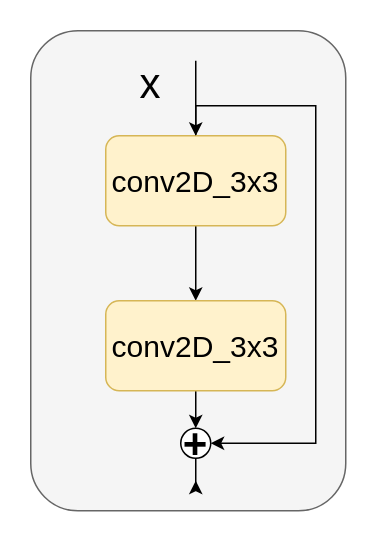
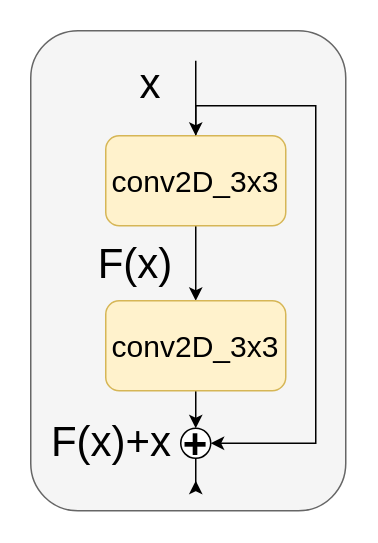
  <mxCell id="0" />
  <mxCell id="1" parent="0" />
  <mxCell id="2" value="" style="rounded=1;whiteSpace=wrap;html=1;fontSize=20;fillColor=#f5f5f5;fontColor=#333333;strokeColor=#666666;" vertex="1" parent="1"><mxGeometry x="20" y="20" width="210" height="320" as="geometry" /></mxCell>
  <mxCell id="3" style="edgeStyle=orthogonalEdgeStyle;rounded=0;orthogonalLoop=1;jettySize=auto;html=1;fontSize=20;" edge="1" parent="1" source="5" target="7"><mxGeometry relative="1" as="geometry" /></mxCell>
  <mxCell id="4" style="edgeStyle=orthogonalEdgeStyle;rounded=0;orthogonalLoop=1;jettySize=auto;html=1;entryX=1;entryY=0.5;entryDx=0;entryDy=0;fontSize=28;" edge="1" parent="1" source="5" target="9"><mxGeometry relative="1" as="geometry"><Array as="points"><mxPoint x="130" y="70" /><mxPoint x="210" y="70" /><mxPoint x="210" y="295" /></Array></mxGeometry></mxCell>
  <mxCell id="5" value="&lt;font style=&quot;font-size: 20px;&quot;&gt;conv2D_3x3&lt;/font&gt;" style="rounded=1;whiteSpace=wrap;html=1;fillColor=#fff2cc;strokeColor=#d6b656;" vertex="1" parent="1"><mxGeometry x="70" y="90" width="120" height="60" as="geometry" /></mxCell>
  <mxCell id="6" style="edgeStyle=orthogonalEdgeStyle;rounded=0;orthogonalLoop=1;jettySize=auto;html=1;entryX=0.5;entryY=0;entryDx=0;entryDy=0;fontSize=28;" edge="1" parent="1" source="7" target="9"><mxGeometry relative="1" as="geometry" /></mxCell>
  <mxCell id="7" value="&lt;font style=&quot;font-size: 20px;&quot;&gt;conv2D_3x3&lt;/font&gt;" style="rounded=1;whiteSpace=wrap;html=1;fillColor=#fff2cc;strokeColor=#d6b656;" vertex="1" parent="1"><mxGeometry x="70" y="200" width="120" height="60" as="geometry" /></mxCell>
  <mxCell id="8" style="edgeStyle=orthogonalEdgeStyle;rounded=0;orthogonalLoop=1;jettySize=auto;html=1;fontSize=28;" edge="1" parent="1" source="9"><mxGeometry relative="1" as="geometry"><mxPoint x="130" y="320" as="targetPoint" /></mxGeometry></mxCell>
  <mxCell id="9" value="&lt;b&gt;&lt;font style=&quot;font-size: 28px;&quot;&gt;+&lt;/font&gt;&lt;/b&gt;" style="ellipse;whiteSpace=wrap;html=1;aspect=fixed;" vertex="1" parent="1"><mxGeometry x="120" y="285" width="20" height="20" as="geometry" /></mxCell>
+ <mxCell id="10" value="F(x)" style="text;html=1;strokeColor=none;fillColor=none;align=center;verticalAlign=middle;whiteSpace=wrap;rounded=0;fontSize=28;" vertex="1" parent="1"><mxGeometry x="60" y="160" width="60" height="30" as="geometry" /></mxCell>
+ <mxCell id="11" value="F(x)+x" style="text;html=1;strokeColor=none;fillColor=none;align=center;verticalAlign=middle;whiteSpace=wrap;rounded=0;fontSize=28;" vertex="1" parent="1"><mxGeometry x="44" y="279" width="60" height="30" as="geometry" /></mxCell>
  <mxCell id="12" value="x" style="text;html=1;strokeColor=none;fillColor=none;align=center;verticalAlign=middle;whiteSpace=wrap;rounded=0;fontSize=28;" vertex="1" parent="1"><mxGeometry x="70" y="40" width="60" height="30" as="geometry" /></mxCell>
  <mxCell id="13" value="" style="endArrow=classic;html=1;rounded=0;fontSize=28;entryX=0.5;entryY=0;entryDx=0;entryDy=0;" edge="1" parent="1" target="5"><mxGeometry width="50" height="50" relative="1" as="geometry"><mxPoint x="130" y="40" as="sourcePoint" /><mxPoint x="120" y="70" as="targetPoint" /></mxGeometry></mxCell>
